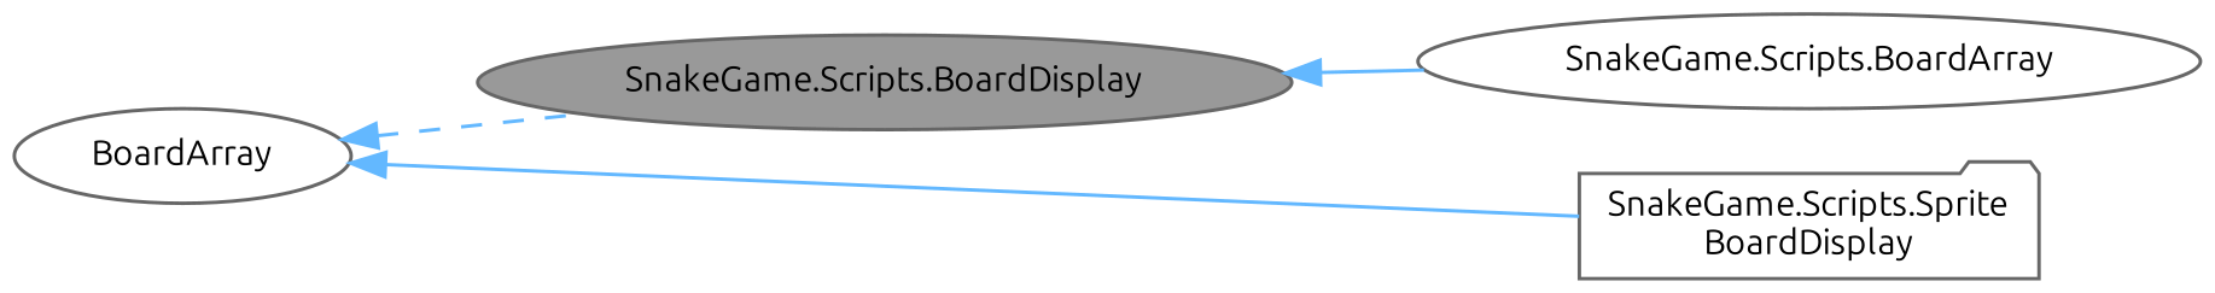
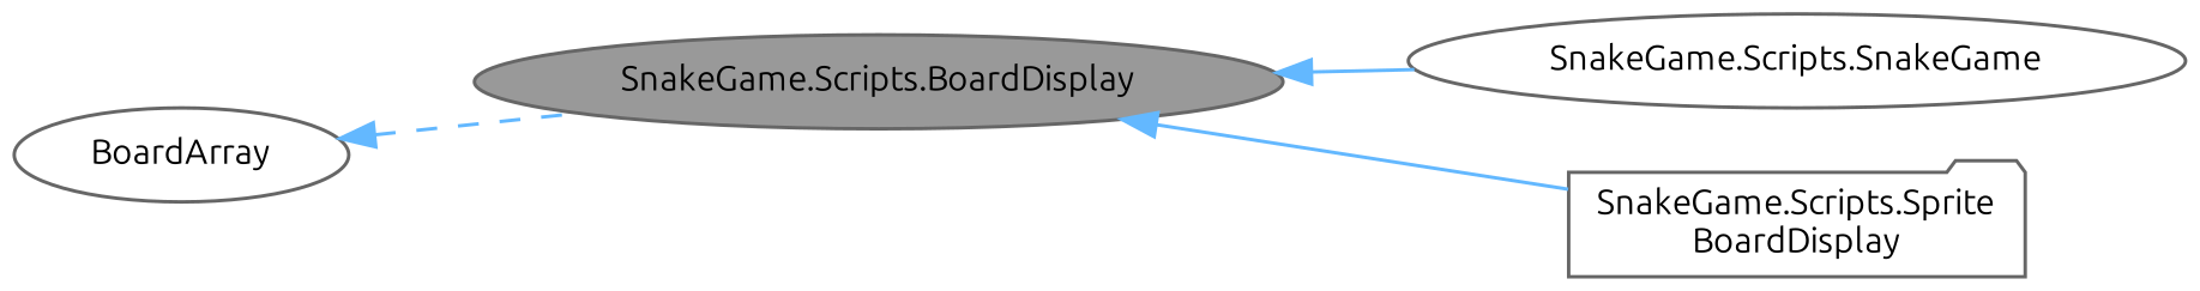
  digraph {
    fontname=Ubuntu
    rankdir=LR
    node [color=gray40 fillcolor=white fontname=Ubuntu fontsize=10 shape=ellipse style=filled]
    edge [color=steelblue1 dir=back fontname=Ubuntu fontsize=10 labelfontname=Helvetica labelfontsize=10 style=solid]
    n1 [fillcolor=grey60 fontcolor=black height=0.2 label="SnakeGame.Scripts.BoardDisplay" width=0.4]
-   n2 [height=0.2 label="SnakeGame.Scripts.BoardArray" width=0.4]
+   n2 [height=0.2 label="SnakeGame.Scripts.SnakeGame" width=0.4]
    n3 [height=0.2 label="SnakeGame.Scripts.Sprite\lBoardDisplay" shape=folder width=0.4]
    n4 [height=0.2 label=BoardArray width=0.4]
    n1 -> n2
-   n4 -> n3
+   n1 -> n3
    n4 -> n1 [style=dashed]
  }
